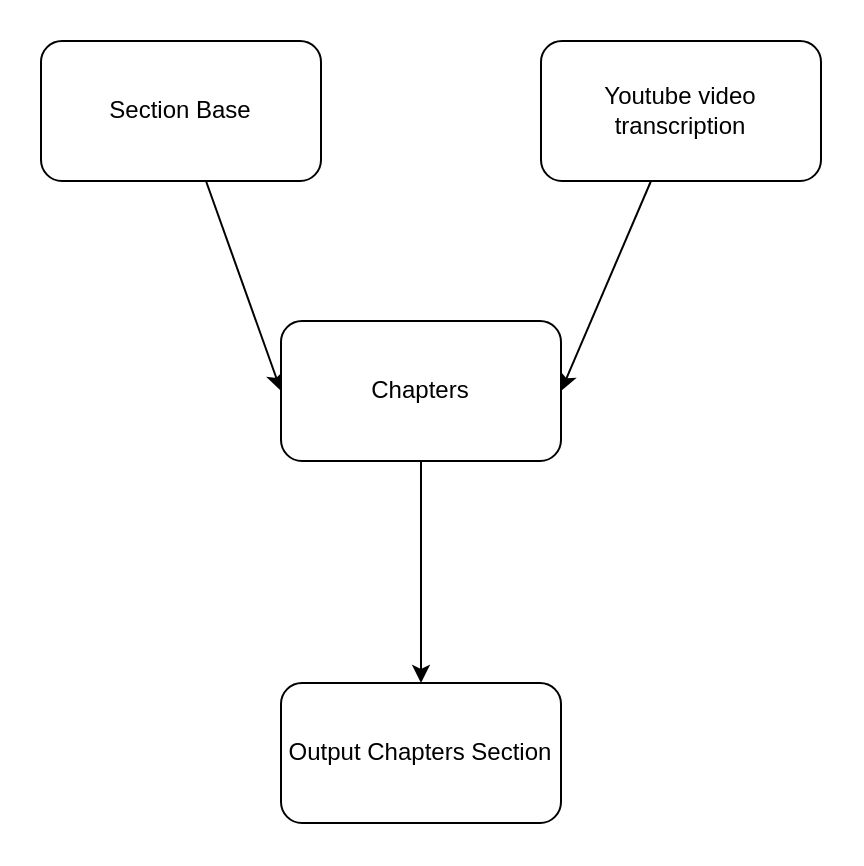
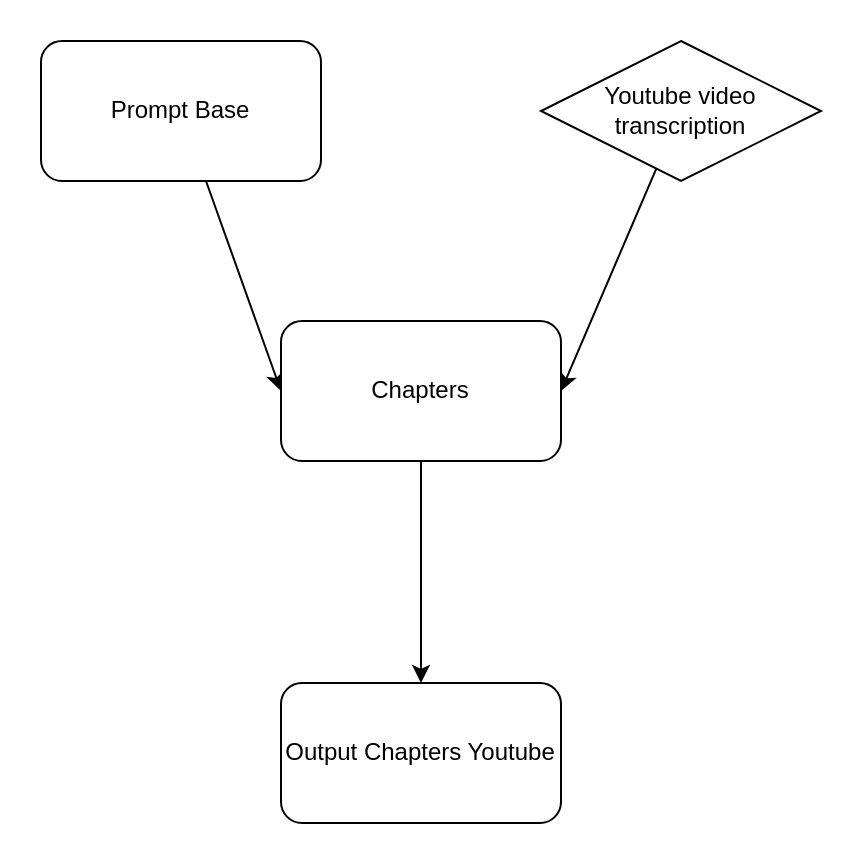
  <mxCell id="0" />
  <mxCell id="1" parent="0" />
  <mxCell id="2" style="edgeStyle=none;html=1;entryX=0;entryY=0.5;entryDx=0;entryDy=0;" edge="1" parent="1" source="3" target="7"><mxGeometry relative="1" as="geometry" /></mxCell>
- <mxCell id="3" value="Section Base" style="rounded=1;whiteSpace=wrap;html=1;" parent="1" vertex="1"><mxGeometry x="20" y="20" width="140" height="70" as="geometry" /></mxCell>
+ <mxCell id="3" value="Prompt Base" style="rounded=1;whiteSpace=wrap;html=1;" parent="1" vertex="1"><mxGeometry x="20" y="20" width="140" height="70" as="geometry" /></mxCell>
  <mxCell id="4" style="edgeStyle=none;html=1;entryX=1;entryY=0.5;entryDx=0;entryDy=0;" edge="1" parent="1" source="5" target="7"><mxGeometry relative="1" as="geometry" /></mxCell>
- <mxCell id="5" value="Youtube video transcription" style="rounded=1;whiteSpace=wrap;html=1;" vertex="1" parent="1"><mxGeometry x="270" y="20" width="140" height="70" as="geometry" /></mxCell>
+ <mxCell id="5" value="Youtube video transcription" style="rhombus;whiteSpace=wrap;html=1;" vertex="1" parent="1"><mxGeometry x="270" y="20" width="140" height="70" as="geometry" /></mxCell>
  <mxCell id="6" style="edgeStyle=none;html=1;entryX=0.5;entryY=0;entryDx=0;entryDy=0;" edge="1" parent="1" source="7" target="8"><mxGeometry relative="1" as="geometry" /></mxCell>
  <mxCell id="7" value="Chapters" style="rounded=1;whiteSpace=wrap;html=1;" vertex="1" parent="1"><mxGeometry x="140" y="160" width="140" height="70" as="geometry" /></mxCell>
- <mxCell id="8" value="Output Chapters Section" style="rounded=1;whiteSpace=wrap;html=1;" vertex="1" parent="1"><mxGeometry x="140" y="341" width="140" height="70" as="geometry" /></mxCell>
+ <mxCell id="8" value="Output Chapters Youtube" style="rounded=1;whiteSpace=wrap;html=1;" vertex="1" parent="1"><mxGeometry x="140" y="341" width="140" height="70" as="geometry" /></mxCell>
